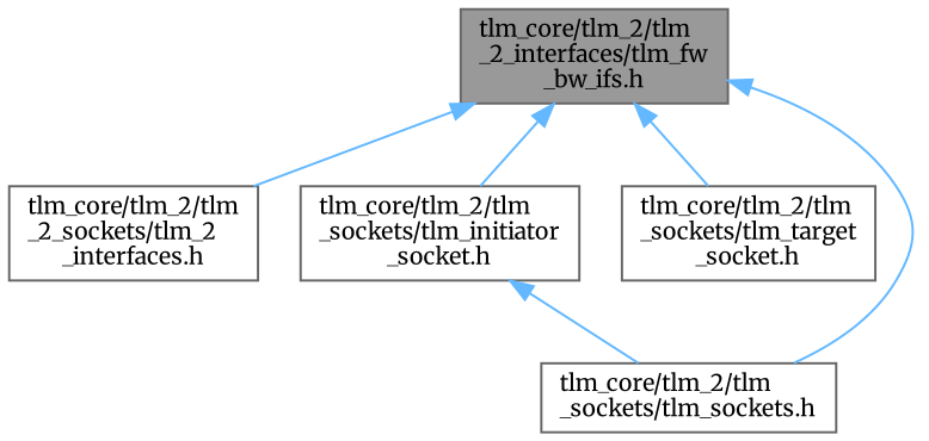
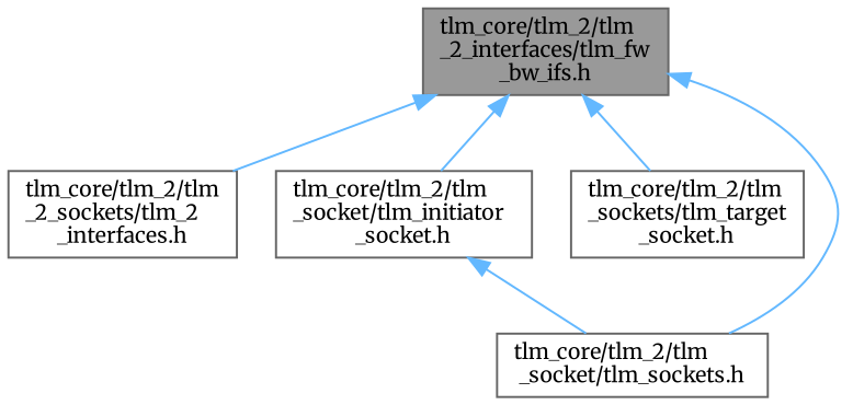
  digraph {
    fontname=Merriweather
    node [color=grey40 fillcolor=white fontname=Merriweather fontsize=10 shape=box style=filled]
    edge [color=steelblue1 dir=back fontname=Merriweather fontsize=10 labelfontname=FreeSans labelfontsize=10 style=solid]
    n1 [color=gray40 fillcolor=grey60 fontcolor=black height=0.2 label="tlm_core/tlm_2/tlm\l_2_interfaces/tlm_fw\l_bw_ifs.h" width=0.4]
    n2 [height=0.2 label="tlm_core/tlm_2/tlm\l_2_sockets/tlm_2\l_interfaces.h" width=0.4]
-   n3 [height=0.2 label="tlm_core/tlm_2/tlm\l_sockets/tlm_initiator\l_socket.h" width=0.4]
+   n3 [height=0.2 label="tlm_core/tlm_2/tlm\l_socket/tlm_initiator\l_socket.h" width=0.4]
    n4 [height=0.2 label="tlm_core/tlm_2/tlm\l_sockets/tlm_target\l_socket.h" width=0.4]
-   n5 [height=0.2 label="tlm_core/tlm_2/tlm\l_sockets/tlm_sockets.h" width=0.4]
+   n5 [height=0.2 label="tlm_core/tlm_2/tlm\l_socket/tlm_sockets.h" width=0.4]
    n1 -> n2
    n1 -> n3
    n1 -> n4
    n1 -> n5
    n3 -> n5
  }
